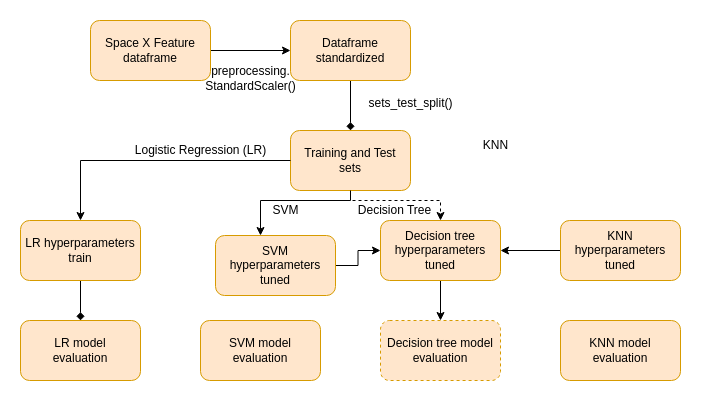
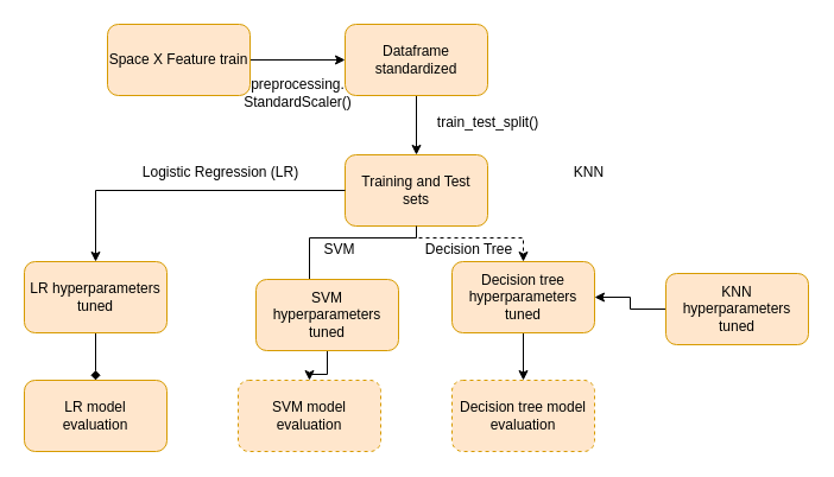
  <mxCell id="0" />
  <mxCell id="1" parent="0" />
  <mxCell id="2" value="" style="edgeStyle=orthogonalEdgeStyle;rounded=0;orthogonalLoop=1;jettySize=auto;html=1;" parent="1" source="3" target="5" edge="1"><mxGeometry relative="1" as="geometry" /></mxCell>
- <mxCell id="3" value="Space X Feature dataframe" style="rounded=1;whiteSpace=wrap;html=1;fillColor=#ffe6cc;strokeColor=#d79b00;" parent="1" vertex="1"><mxGeometry x="90" y="20" width="120" height="60" as="geometry" /></mxCell>
- <mxCell id="4" value="" style="edgeStyle=orthogonalEdgeStyle;rounded=0;orthogonalLoop=1;jettySize=auto;html=1;endArrow=diamond;" parent="1" source="5" target="7" edge="1"><mxGeometry relative="1" as="geometry" /></mxCell>
+ <mxCell id="3" value="Space X Feature train" style="rounded=1;whiteSpace=wrap;html=1;fillColor=#ffe6cc;strokeColor=#d79b00;" parent="1" vertex="1"><mxGeometry x="90" y="20" width="120" height="60" as="geometry" /></mxCell>
+ <mxCell id="4" value="" style="edgeStyle=orthogonalEdgeStyle;rounded=0;orthogonalLoop=1;jettySize=auto;html=1;" parent="1" source="5" target="7" edge="1"><mxGeometry relative="1" as="geometry" /></mxCell>
  <mxCell id="5" value="Dataframe standardized" style="rounded=1;whiteSpace=wrap;html=1;fillColor=#ffe6cc;strokeColor=#d79b00;" parent="1" vertex="1"><mxGeometry x="290" y="20" width="120" height="60" as="geometry" /></mxCell>
- <mxCell id="6" value="" style="edgeStyle=orthogonalEdgeStyle;rounded=0;orthogonalLoop=1;jettySize=auto;html=1;" edge="1" parent="1" source="7" target="17"><mxGeometry relative="1" as="geometry"><Array as="points"><mxPoint x="350" y="200" /><mxPoint x="260" y="200" /></Array></mxGeometry></mxCell>
+ <mxCell id="6" value="" style="edgeStyle=orthogonalEdgeStyle;rounded=0;orthogonalLoop=1;jettySize=auto;html=1;endArrow=none;" edge="1" parent="1" source="7" target="17"><mxGeometry relative="1" as="geometry"><Array as="points"><mxPoint x="350" y="200" /><mxPoint x="260" y="200" /></Array></mxGeometry></mxCell>
  <mxCell id="7" value="&lt;div&gt;Training and Test &lt;br&gt;&lt;/div&gt;&lt;div&gt;sets&lt;/div&gt;" style="rounded=1;whiteSpace=wrap;html=1;fillColor=#ffe6cc;strokeColor=#d79b00;" parent="1" vertex="1"><mxGeometry x="290" y="130" width="120" height="60" as="geometry" /></mxCell>
  <mxCell id="8" value="" style="edgeStyle=orthogonalEdgeStyle;rounded=0;orthogonalLoop=1;jettySize=auto;html=1;" edge="1" parent="1" source="9" target="22"><mxGeometry relative="1" as="geometry" /></mxCell>
- <mxCell id="9" value="KNN hyperparameters tuned" style="rounded=1;whiteSpace=wrap;html=1;fillColor=#ffe6cc;strokeColor=#d79b00;" parent="1" vertex="1"><mxGeometry x="560" y="220" width="120" height="60" as="geometry" /></mxCell>
+ <mxCell id="9" value="KNN hyperparameters tuned" style="rounded=1;whiteSpace=wrap;html=1;fillColor=#ffe6cc;strokeColor=#d79b00;" parent="1" vertex="1"><mxGeometry x="560" y="230" width="120" height="60" as="geometry" /></mxCell>
  <mxCell id="10" value="" style="edgeStyle=orthogonalEdgeStyle;rounded=0;orthogonalLoop=1;jettySize=auto;html=1;endArrow=diamond;" edge="1" parent="1" source="11" target="12"><mxGeometry relative="1" as="geometry" /></mxCell>
- <mxCell id="11" value="&lt;div&gt;LR hyperparameters train&lt;br&gt;&lt;/div&gt;" style="rounded=1;whiteSpace=wrap;html=1;fillColor=#ffe6cc;strokeColor=#d79b00;" parent="1" vertex="1"><mxGeometry x="20" y="220" width="120" height="60" as="geometry" /></mxCell>
+ <mxCell id="11" value="&lt;div&gt;LR hyperparameters tuned&lt;br&gt;&lt;/div&gt;" style="rounded=1;whiteSpace=wrap;html=1;fillColor=#ffe6cc;strokeColor=#d79b00;" parent="1" vertex="1"><mxGeometry x="20" y="220" width="120" height="60" as="geometry" /></mxCell>
  <mxCell id="12" value="&lt;div&gt;LR model&lt;/div&gt;&lt;div&gt; evaluation&lt;/div&gt;" style="rounded=1;whiteSpace=wrap;html=1;fillColor=#ffe6cc;strokeColor=#d79b00;" parent="1" vertex="1"><mxGeometry x="20" y="320" width="120" height="60" as="geometry" /></mxCell>
  <mxCell id="13" value="&lt;div&gt;preprocessing.&lt;/div&gt;&lt;div&gt;StandardScaler()&lt;/div&gt;" style="text;html=1;resizable=0;autosize=1;align=center;verticalAlign=middle;points=[];fillColor=none;strokeColor=none;rounded=0;" vertex="1" parent="1"><mxGeometry x="195" y="63" width="110" height="30" as="geometry" /></mxCell>
- <mxCell id="14" value="sets_test_split()" style="text;html=1;resizable=0;autosize=1;align=center;verticalAlign=middle;points=[];fillColor=none;strokeColor=none;rounded=0;" vertex="1" parent="1"><mxGeometry x="360" y="93" width="100" height="20" as="geometry" /></mxCell>
+ <mxCell id="14" value="train_test_split()" style="text;html=1;resizable=0;autosize=1;align=center;verticalAlign=middle;points=[];fillColor=none;strokeColor=none;rounded=0;" vertex="1" parent="1"><mxGeometry x="360" y="93" width="100" height="20" as="geometry" /></mxCell>
  <mxCell id="15" value="" style="edgeStyle=orthogonalEdgeStyle;rounded=0;orthogonalLoop=1;jettySize=auto;html=1;exitX=0;exitY=0.5;exitDx=0;exitDy=0;entryX=0.5;entryY=0;entryDx=0;entryDy=0;" edge="1" parent="1" source="7" target="11"><mxGeometry relative="1" as="geometry"><mxPoint x="560" y="90" as="sourcePoint" /><mxPoint x="560" y="170" as="targetPoint" /></mxGeometry></mxCell>
- <mxCell id="16" value="" style="edgeStyle=orthogonalEdgeStyle;rounded=0;orthogonalLoop=1;jettySize=auto;html=1;" edge="1" parent="1" source="17" target="22"><mxGeometry relative="1" as="geometry" /></mxCell>
+ <mxCell id="16" value="" style="edgeStyle=orthogonalEdgeStyle;rounded=0;orthogonalLoop=1;jettySize=auto;html=1;" edge="1" parent="1" source="17" target="25"><mxGeometry relative="1" as="geometry" /></mxCell>
  <mxCell id="17" value="SVM hyperparameters tuned" style="rounded=1;whiteSpace=wrap;html=1;fillColor=#ffe6cc;strokeColor=#d79b00;" vertex="1" parent="1"><mxGeometry x="215" y="235" width="120" height="60" as="geometry" /></mxCell>
- <mxCell id="18" value="Logistic Regression (LR)" style="text;html=1;resizable=0;autosize=1;align=center;verticalAlign=middle;points=[];fillColor=none;strokeColor=none;rounded=0;" vertex="1" parent="1"><mxGeometry x="125" y="140" width="150" height="20" as="geometry" /></mxCell>
+ <mxCell id="18" value="Logistic Regression (LR)" style="text;html=1;resizable=0;autosize=1;align=center;verticalAlign=middle;points=[];fillColor=none;strokeColor=none;rounded=0;" vertex="1" parent="1"><mxGeometry x="110" y="135" width="150" height="20" as="geometry" /></mxCell>
  <mxCell id="19" value="SVM" style="text;html=1;resizable=0;autosize=1;align=center;verticalAlign=middle;points=[];fillColor=none;strokeColor=none;rounded=0;" vertex="1" parent="1"><mxGeometry x="265" y="200" width="40" height="20" as="geometry" /></mxCell>
  <mxCell id="20" value="KNN" style="text;html=1;resizable=0;autosize=1;align=center;verticalAlign=middle;points=[];fillColor=none;strokeColor=none;rounded=0;" vertex="1" parent="1"><mxGeometry x="475" y="135" width="40" height="20" as="geometry" /></mxCell>
  <mxCell id="21" value="" style="edgeStyle=orthogonalEdgeStyle;rounded=0;orthogonalLoop=1;jettySize=auto;html=1;" edge="1" parent="1" source="22" target="26"><mxGeometry relative="1" as="geometry" /></mxCell>
  <mxCell id="22" value="Decision tree hyperparameters tuned" style="rounded=1;whiteSpace=wrap;html=1;fillColor=#ffe6cc;strokeColor=#d79b00;" vertex="1" parent="1"><mxGeometry x="380" y="220" width="120" height="60" as="geometry" /></mxCell>
  <mxCell id="23" value="" style="edgeStyle=orthogonalEdgeStyle;rounded=0;orthogonalLoop=1;jettySize=auto;html=1;exitX=0.5;exitY=1;exitDx=0;exitDy=0;entryX=0.5;entryY=0;entryDx=0;entryDy=0;dashed=1;" edge="1" parent="1" source="7" target="22"><mxGeometry relative="1" as="geometry"><mxPoint x="330" y="320" as="sourcePoint" /><mxPoint x="240" y="350" as="targetPoint" /><Array as="points"><mxPoint x="350" y="200" /><mxPoint x="440" y="200" /></Array></mxGeometry></mxCell>
  <mxCell id="24" value="Decision Tree" style="text;html=1;resizable=0;autosize=1;align=center;verticalAlign=middle;points=[];fillColor=none;strokeColor=none;rounded=0;" vertex="1" parent="1"><mxGeometry x="349" y="200" width="90" height="20" as="geometry" /></mxCell>
- <mxCell id="25" value="&lt;div&gt;SVM model evaluation&lt;br&gt;&lt;/div&gt;" style="rounded=1;whiteSpace=wrap;html=1;fillColor=#ffe6cc;strokeColor=#d79b00;" vertex="1" parent="1"><mxGeometry x="200" y="320" width="120" height="60" as="geometry" /></mxCell>
+ <mxCell id="25" value="&lt;div&gt;SVM model evaluation&lt;br&gt;&lt;/div&gt;" style="rounded=1;whiteSpace=wrap;html=1;fillColor=#ffe6cc;strokeColor=#d79b00;dashed=1;" vertex="1" parent="1"><mxGeometry x="200" y="320" width="120" height="60" as="geometry" /></mxCell>
  <mxCell id="26" value="&lt;div&gt;Decision tree model evaluation&lt;br&gt;&lt;/div&gt;" style="rounded=1;whiteSpace=wrap;html=1;fillColor=#ffe6cc;strokeColor=#d79b00;dashed=1;" vertex="1" parent="1"><mxGeometry x="380" y="320" width="120" height="60" as="geometry" /></mxCell>
- <mxCell id="27" value="&lt;div&gt;KNN model evaluation&lt;br&gt;&lt;/div&gt;" style="rounded=1;whiteSpace=wrap;html=1;fillColor=#ffe6cc;strokeColor=#d79b00;" vertex="1" parent="1"><mxGeometry x="560" y="320" width="120" height="60" as="geometry" /></mxCell>
